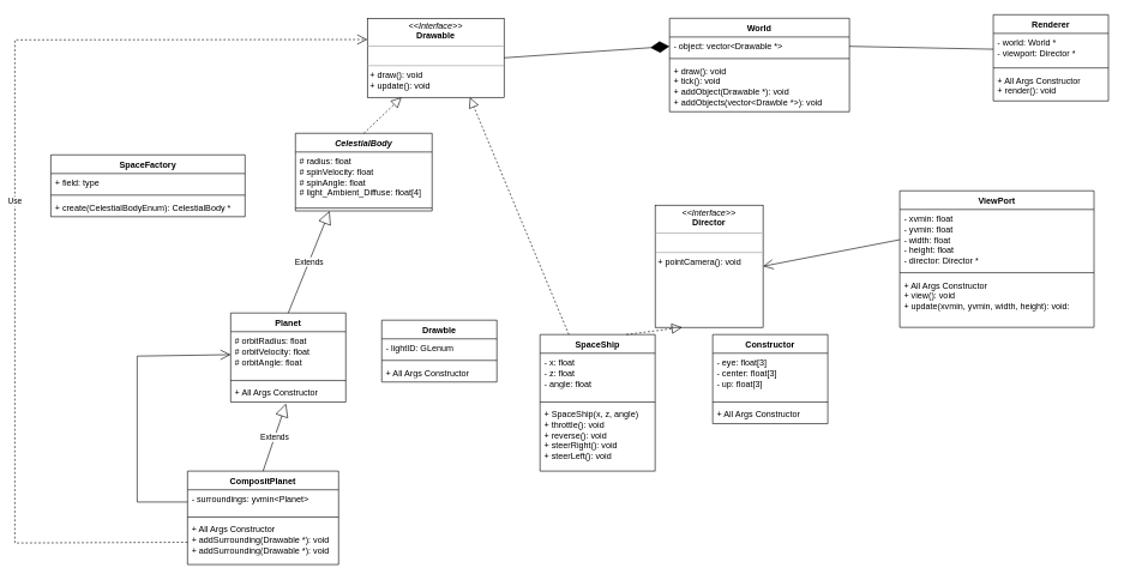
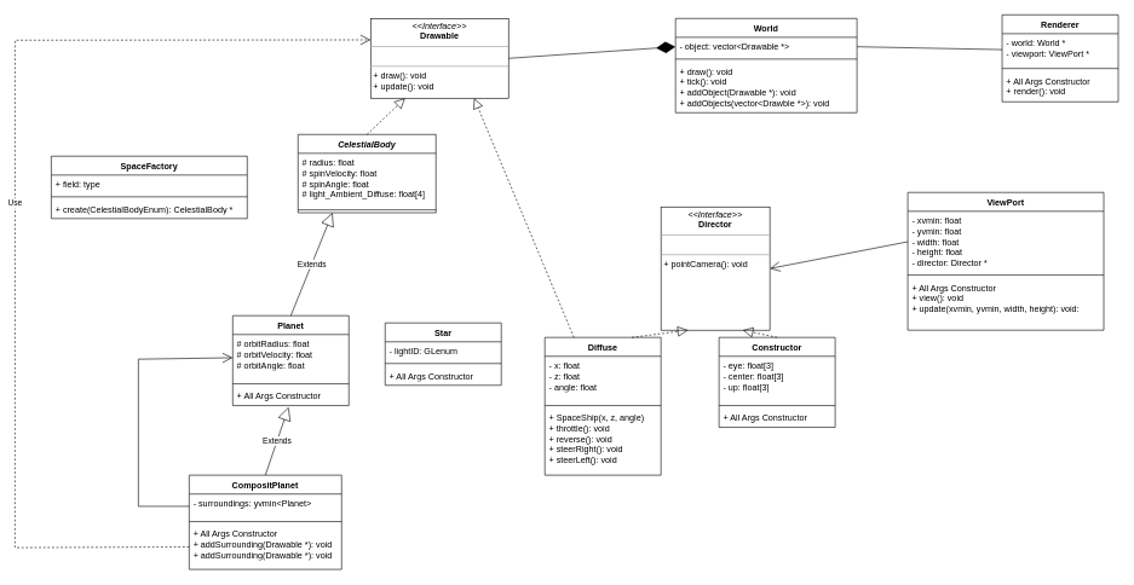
  <mxCell id="0" />
  <mxCell id="1" parent="0" />
  <mxCell id="2" value="&lt;p style=&quot;margin:0px;margin-top:4px;text-align:center;&quot;&gt;&lt;i&gt;&amp;lt;&amp;lt;Interface&amp;gt;&amp;gt;&lt;/i&gt;&lt;br&gt;&lt;b&gt;Drawable&lt;/b&gt;&lt;/p&gt;&lt;hr size=&quot;1&quot;&gt;&lt;p style=&quot;margin:0px;margin-left:4px;&quot;&gt;&lt;br&gt;&lt;/p&gt;&lt;hr size=&quot;1&quot;&gt;&lt;p style=&quot;margin:0px;margin-left:4px;&quot;&gt;+ draw(): void&lt;br&gt;+ update(): void&lt;/p&gt;" style="verticalAlign=top;align=left;overflow=fill;fontSize=12;fontFamily=Helvetica;html=1;whiteSpace=wrap;" vertex="1" parent="1"><mxGeometry x="510" y="25" width="190" height="110" as="geometry" /></mxCell>
  <mxCell id="3" value="&lt;i&gt;CelestialBody&lt;/i&gt;" style="swimlane;fontStyle=1;align=center;verticalAlign=top;childLayout=stackLayout;horizontal=1;startSize=26;horizontalStack=0;resizeParent=1;resizeParentMax=0;resizeLast=0;collapsible=1;marginBottom=0;whiteSpace=wrap;html=1;" vertex="1" parent="1"><mxGeometry x="410" y="185" width="190" height="108" as="geometry" /></mxCell>
  <mxCell id="4" value="# radius: float&lt;br&gt;# spinVelocity: float&lt;br&gt;# spinAngle: float&lt;br&gt;# light_Ambient_Diffuse: float[4]" style="text;strokeColor=none;fillColor=none;align=left;verticalAlign=top;spacingLeft=4;spacingRight=4;overflow=hidden;rotatable=0;points=[[0,0.5],[1,0.5]];portConstraint=eastwest;whiteSpace=wrap;html=1;" vertex="1" parent="3"><mxGeometry y="26" width="190" height="74" as="geometry" /></mxCell>
  <mxCell id="5" value="" style="line;strokeWidth=1;fillColor=none;align=left;verticalAlign=middle;spacingTop=-1;spacingLeft=3;spacingRight=3;rotatable=0;labelPosition=right;points=[];portConstraint=eastwest;strokeColor=inherit;" vertex="1" parent="3"><mxGeometry y="100" width="190" height="8" as="geometry" /></mxCell>
  <mxCell id="6" value="Planet" style="swimlane;fontStyle=1;align=center;verticalAlign=top;childLayout=stackLayout;horizontal=1;startSize=26;horizontalStack=0;resizeParent=1;resizeParentMax=0;resizeLast=0;collapsible=1;marginBottom=0;whiteSpace=wrap;html=1;" vertex="1" parent="1"><mxGeometry x="320" y="435" width="160" height="124" as="geometry" /></mxCell>
  <mxCell id="7" value="# orbitRadius: float&lt;br&gt;# orbitVelocity: float&lt;br&gt;# orbitAngle: float" style="text;strokeColor=none;fillColor=none;align=left;verticalAlign=top;spacingLeft=4;spacingRight=4;overflow=hidden;rotatable=0;points=[[0,0.5],[1,0.5]];portConstraint=eastwest;whiteSpace=wrap;html=1;" vertex="1" parent="6"><mxGeometry y="26" width="160" height="64" as="geometry" /></mxCell>
  <mxCell id="8" value="" style="line;strokeWidth=1;fillColor=none;align=left;verticalAlign=middle;spacingTop=-1;spacingLeft=3;spacingRight=3;rotatable=0;labelPosition=right;points=[];portConstraint=eastwest;strokeColor=inherit;" vertex="1" parent="6"><mxGeometry y="90" width="160" height="8" as="geometry" /></mxCell>
  <mxCell id="9" value="+ All Args Constructor" style="text;strokeColor=none;fillColor=none;align=left;verticalAlign=top;spacingLeft=4;spacingRight=4;overflow=hidden;rotatable=0;points=[[0,0.5],[1,0.5]];portConstraint=eastwest;whiteSpace=wrap;html=1;" vertex="1" parent="6"><mxGeometry y="98" width="160" height="26" as="geometry" /></mxCell>
- <mxCell id="10" value="Drawble" style="swimlane;fontStyle=1;align=center;verticalAlign=top;childLayout=stackLayout;horizontal=1;startSize=26;horizontalStack=0;resizeParent=1;resizeParentMax=0;resizeLast=0;collapsible=1;marginBottom=0;whiteSpace=wrap;html=1;" vertex="1" parent="1"><mxGeometry x="530" y="445" width="160" height="86" as="geometry" /></mxCell>
+ <mxCell id="10" value="Star" style="swimlane;fontStyle=1;align=center;verticalAlign=top;childLayout=stackLayout;horizontal=1;startSize=26;horizontalStack=0;resizeParent=1;resizeParentMax=0;resizeLast=0;collapsible=1;marginBottom=0;whiteSpace=wrap;html=1;" vertex="1" parent="1"><mxGeometry x="530" y="445" width="160" height="86" as="geometry" /></mxCell>
  <mxCell id="11" value="- lightID: GLenum" style="text;strokeColor=none;fillColor=none;align=left;verticalAlign=top;spacingLeft=4;spacingRight=4;overflow=hidden;rotatable=0;points=[[0,0.5],[1,0.5]];portConstraint=eastwest;whiteSpace=wrap;html=1;" vertex="1" parent="10"><mxGeometry y="26" width="160" height="26" as="geometry" /></mxCell>
  <mxCell id="12" value="" style="line;strokeWidth=1;fillColor=none;align=left;verticalAlign=middle;spacingTop=-1;spacingLeft=3;spacingRight=3;rotatable=0;labelPosition=right;points=[];portConstraint=eastwest;strokeColor=inherit;" vertex="1" parent="10"><mxGeometry y="52" width="160" height="8" as="geometry" /></mxCell>
  <mxCell id="13" value="+ All Args Constructor" style="text;strokeColor=none;fillColor=none;align=left;verticalAlign=top;spacingLeft=4;spacingRight=4;overflow=hidden;rotatable=0;points=[[0,0.5],[1,0.5]];portConstraint=eastwest;whiteSpace=wrap;html=1;" vertex="1" parent="10"><mxGeometry y="60" width="160" height="26" as="geometry" /></mxCell>
  <mxCell id="14" value="" style="endArrow=block;dashed=1;endFill=0;endSize=12;html=1;rounded=0;exitX=0.5;exitY=0;exitDx=0;exitDy=0;entryX=0.25;entryY=1;entryDx=0;entryDy=0;" edge="1" parent="1" source="3" target="2"><mxGeometry width="160" relative="1" as="geometry"><mxPoint x="460" y="445" as="sourcePoint" /><mxPoint x="600" y="135" as="targetPoint" /></mxGeometry></mxCell>
  <mxCell id="15" value="Extends" style="endArrow=block;endSize=16;endFill=0;html=1;rounded=0;entryX=0.25;entryY=1;entryDx=0;entryDy=0;exitX=0.5;exitY=0;exitDx=0;exitDy=0;" edge="1" parent="1" source="6" target="3"><mxGeometry width="160" relative="1" as="geometry"><mxPoint x="690" y="315" as="sourcePoint" /><mxPoint x="850" y="315" as="targetPoint" /></mxGeometry></mxCell>
  <mxCell id="16" value="SpaceFactory" style="swimlane;fontStyle=1;align=center;verticalAlign=top;childLayout=stackLayout;horizontal=1;startSize=26;horizontalStack=0;resizeParent=1;resizeParentMax=0;resizeLast=0;collapsible=1;marginBottom=0;whiteSpace=wrap;html=1;" vertex="1" parent="1"><mxGeometry x="70" y="215" width="270" height="86" as="geometry" /></mxCell>
  <mxCell id="17" value="+ field: type" style="text;strokeColor=none;fillColor=none;align=left;verticalAlign=top;spacingLeft=4;spacingRight=4;overflow=hidden;rotatable=0;points=[[0,0.5],[1,0.5]];portConstraint=eastwest;whiteSpace=wrap;html=1;" vertex="1" parent="16"><mxGeometry y="26" width="270" height="26" as="geometry" /></mxCell>
  <mxCell id="18" value="" style="line;strokeWidth=1;fillColor=none;align=left;verticalAlign=middle;spacingTop=-1;spacingLeft=3;spacingRight=3;rotatable=0;labelPosition=right;points=[];portConstraint=eastwest;strokeColor=inherit;" vertex="1" parent="16"><mxGeometry y="52" width="270" height="8" as="geometry" /></mxCell>
  <mxCell id="19" value="+ create(CelestialBodyEnum): CelestialBody *" style="text;strokeColor=none;fillColor=none;align=left;verticalAlign=top;spacingLeft=4;spacingRight=4;overflow=hidden;rotatable=0;points=[[0,0.5],[1,0.5]];portConstraint=eastwest;whiteSpace=wrap;html=1;" vertex="1" parent="16"><mxGeometry y="60" width="270" height="26" as="geometry" /></mxCell>
  <mxCell id="20" value="&lt;p style=&quot;margin:0px;margin-top:4px;text-align:center;&quot;&gt;&lt;i&gt;&amp;lt;&amp;lt;Interface&amp;gt;&amp;gt;&lt;/i&gt;&lt;br&gt;&lt;b&gt;Director&lt;/b&gt;&lt;/p&gt;&lt;hr size=&quot;1&quot;&gt;&lt;p style=&quot;margin:0px;margin-left:4px;&quot;&gt;&lt;br&gt;&lt;/p&gt;&lt;hr size=&quot;1&quot;&gt;&lt;p style=&quot;margin:0px;margin-left:4px;&quot;&gt;+ pointCamera(): void&lt;br&gt;&lt;/p&gt;" style="verticalAlign=top;align=left;overflow=fill;fontSize=12;fontFamily=Helvetica;html=1;whiteSpace=wrap;" vertex="1" parent="1"><mxGeometry x="910" y="285" width="150" height="170" as="geometry" /></mxCell>
  <mxCell id="21" value="CompositPlanet" style="swimlane;fontStyle=1;align=center;verticalAlign=top;childLayout=stackLayout;horizontal=1;startSize=26;horizontalStack=0;resizeParent=1;resizeParentMax=0;resizeLast=0;collapsible=1;marginBottom=0;whiteSpace=wrap;html=1;" vertex="1" parent="1"><mxGeometry x="260" y="655" width="210" height="130" as="geometry" /></mxCell>
  <mxCell id="22" value="- surroundings: yvmin&amp;lt;Planet&amp;gt;" style="text;strokeColor=none;fillColor=none;align=left;verticalAlign=top;spacingLeft=4;spacingRight=4;overflow=hidden;rotatable=0;points=[[0,0.5],[1,0.5]];portConstraint=eastwest;whiteSpace=wrap;html=1;" vertex="1" parent="21"><mxGeometry y="26" width="210" height="34" as="geometry" /></mxCell>
  <mxCell id="23" value="" style="line;strokeWidth=1;fillColor=none;align=left;verticalAlign=middle;spacingTop=-1;spacingLeft=3;spacingRight=3;rotatable=0;labelPosition=right;points=[];portConstraint=eastwest;strokeColor=inherit;" vertex="1" parent="21"><mxGeometry y="60" width="210" height="8" as="geometry" /></mxCell>
  <mxCell id="24" value="+ All Args Constructor&lt;br&gt;+ addSurrounding(Drawable *): void&lt;br&gt;+ addSurrounding(Drawable *): void" style="text;strokeColor=none;fillColor=none;align=left;verticalAlign=top;spacingLeft=4;spacingRight=4;overflow=hidden;rotatable=0;points=[[0,0.5],[1,0.5]];portConstraint=eastwest;whiteSpace=wrap;html=1;" vertex="1" parent="21"><mxGeometry y="68" width="210" height="62" as="geometry" /></mxCell>
  <mxCell id="25" value="Extends" style="endArrow=block;endSize=16;endFill=0;html=1;rounded=0;entryX=0.481;entryY=1.077;entryDx=0;entryDy=0;exitX=0.5;exitY=0;exitDx=0;exitDy=0;entryPerimeter=0;" edge="1" parent="1" source="21" target="9"><mxGeometry width="160" relative="1" as="geometry"><mxPoint x="410" y="445" as="sourcePoint" /><mxPoint x="488" y="303" as="targetPoint" /></mxGeometry></mxCell>
  <mxCell id="26" value="" style="endArrow=open;endFill=1;endSize=12;html=1;rounded=0;exitX=0;exitY=0.5;exitDx=0;exitDy=0;entryX=0;entryY=0.5;entryDx=0;entryDy=0;" edge="1" parent="1" source="22" target="7"><mxGeometry width="160" relative="1" as="geometry"><mxPoint x="400" y="565" as="sourcePoint" /><mxPoint x="560" y="565" as="targetPoint" /><Array as="points"><mxPoint x="190" y="698" /><mxPoint x="190" y="495" /></Array></mxGeometry></mxCell>
  <mxCell id="27" value="Use" style="endArrow=open;endSize=12;dashed=1;html=1;rounded=0;entryX=0;entryY=0.25;entryDx=0;entryDy=0;exitX=0;exitY=0.5;exitDx=0;exitDy=0;" edge="1" parent="1" source="24"><mxGeometry width="160" relative="1" as="geometry"><mxPoint x="230" y="755" as="sourcePoint" /><mxPoint x="510" y="54.5" as="targetPoint" /><Array as="points"><mxPoint x="20" y="755" /><mxPoint x="20" y="55" /></Array></mxGeometry></mxCell>
  <mxCell id="28" value="Constructor" style="swimlane;fontStyle=1;align=center;verticalAlign=top;childLayout=stackLayout;horizontal=1;startSize=26;horizontalStack=0;resizeParent=1;resizeParentMax=0;resizeLast=0;collapsible=1;marginBottom=0;whiteSpace=wrap;html=1;" vertex="1" parent="1"><mxGeometry x="990" y="465" width="160" height="124" as="geometry" /></mxCell>
  <mxCell id="29" value="- eye: float[3]&lt;br&gt;- center: float[3]&lt;br&gt;- up: float[3]" style="text;strokeColor=none;fillColor=none;align=left;verticalAlign=top;spacingLeft=4;spacingRight=4;overflow=hidden;rotatable=0;points=[[0,0.5],[1,0.5]];portConstraint=eastwest;whiteSpace=wrap;html=1;" vertex="1" parent="28"><mxGeometry y="26" width="160" height="64" as="geometry" /></mxCell>
  <mxCell id="30" value="" style="line;strokeWidth=1;fillColor=none;align=left;verticalAlign=middle;spacingTop=-1;spacingLeft=3;spacingRight=3;rotatable=0;labelPosition=right;points=[];portConstraint=eastwest;strokeColor=inherit;" vertex="1" parent="28"><mxGeometry y="90" width="160" height="8" as="geometry" /></mxCell>
  <mxCell id="31" value="+ All Args Constructor" style="text;strokeColor=none;fillColor=none;align=left;verticalAlign=top;spacingLeft=4;spacingRight=4;overflow=hidden;rotatable=0;points=[[0,0.5],[1,0.5]];portConstraint=eastwest;whiteSpace=wrap;html=1;" vertex="1" parent="28"><mxGeometry y="98" width="160" height="26" as="geometry" /></mxCell>
- <mxCell id="32" value="SpaceShip" style="swimlane;fontStyle=1;align=center;verticalAlign=top;childLayout=stackLayout;horizontal=1;startSize=26;horizontalStack=0;resizeParent=1;resizeParentMax=0;resizeLast=0;collapsible=1;marginBottom=0;whiteSpace=wrap;html=1;" vertex="1" parent="1"><mxGeometry x="750" y="465" width="160" height="190" as="geometry" /></mxCell>
+ <mxCell id="32" value="Diffuse" style="swimlane;fontStyle=1;align=center;verticalAlign=top;childLayout=stackLayout;horizontal=1;startSize=26;horizontalStack=0;resizeParent=1;resizeParentMax=0;resizeLast=0;collapsible=1;marginBottom=0;whiteSpace=wrap;html=1;" vertex="1" parent="1"><mxGeometry x="750" y="465" width="160" height="190" as="geometry" /></mxCell>
  <mxCell id="33" value="- x: float&lt;br&gt;- z: float&lt;br&gt;- angle: float" style="text;strokeColor=none;fillColor=none;align=left;verticalAlign=top;spacingLeft=4;spacingRight=4;overflow=hidden;rotatable=0;points=[[0,0.5],[1,0.5]];portConstraint=eastwest;whiteSpace=wrap;html=1;" vertex="1" parent="32"><mxGeometry y="26" width="160" height="64" as="geometry" /></mxCell>
  <mxCell id="34" value="" style="line;strokeWidth=1;fillColor=none;align=left;verticalAlign=middle;spacingTop=-1;spacingLeft=3;spacingRight=3;rotatable=0;labelPosition=right;points=[];portConstraint=eastwest;strokeColor=inherit;" vertex="1" parent="32"><mxGeometry y="90" width="160" height="8" as="geometry" /></mxCell>
  <mxCell id="35" value="+ SpaceShip(x, z, angle)&lt;br&gt;+ throttle(): void&lt;br&gt;+ reverse(): void&lt;br&gt;+ steerRight(): void&lt;br&gt;+ steerLeft(): void" style="text;strokeColor=none;fillColor=none;align=left;verticalAlign=top;spacingLeft=4;spacingRight=4;overflow=hidden;rotatable=0;points=[[0,0.5],[1,0.5]];portConstraint=eastwest;whiteSpace=wrap;html=1;" vertex="1" parent="32"><mxGeometry y="98" width="160" height="92" as="geometry" /></mxCell>
  <mxCell id="36" value="" style="endArrow=block;dashed=1;endFill=0;endSize=12;html=1;rounded=0;entryX=0.75;entryY=1;entryDx=0;entryDy=0;exitX=0.25;exitY=0;exitDx=0;exitDy=0;" edge="1" parent="1" source="32" target="2"><mxGeometry width="160" relative="1" as="geometry"><mxPoint x="480" y="425" as="sourcePoint" /><mxPoint x="640" y="425" as="targetPoint" /></mxGeometry></mxCell>
  <mxCell id="37" value="" style="endArrow=block;dashed=1;endFill=0;endSize=12;html=1;rounded=0;exitX=0.75;exitY=0;exitDx=0;exitDy=0;entryX=0.25;entryY=1;entryDx=0;entryDy=0;" edge="1" parent="1" source="32" target="20"><mxGeometry width="160" relative="1" as="geometry"><mxPoint x="840" y="475" as="sourcePoint" /><mxPoint x="1010" y="385" as="targetPoint" /></mxGeometry></mxCell>
+ <mxCell id="38" value="" style="endArrow=block;dashed=1;endFill=0;endSize=12;html=1;rounded=0;entryX=0.75;entryY=1;entryDx=0;entryDy=0;exitX=0.5;exitY=0;exitDx=0;exitDy=0;" edge="1" parent="1" source="28" target="20"><mxGeometry width="160" relative="1" as="geometry"><mxPoint x="850" y="485" as="sourcePoint" /><mxPoint x="603" y="355" as="targetPoint" /></mxGeometry></mxCell>
  <mxCell id="39" value="ViewPort" style="swimlane;fontStyle=1;align=center;verticalAlign=top;childLayout=stackLayout;horizontal=1;startSize=26;horizontalStack=0;resizeParent=1;resizeParentMax=0;resizeLast=0;collapsible=1;marginBottom=0;whiteSpace=wrap;html=1;" vertex="1" parent="1"><mxGeometry x="1250" y="265" width="270" height="190" as="geometry" /></mxCell>
  <mxCell id="40" value="- xvmin: float&lt;br&gt;- yvmin: float&lt;br&gt;- width: float&lt;br&gt;- height: float&lt;br&gt;- director: Director *" style="text;strokeColor=none;fillColor=none;align=left;verticalAlign=top;spacingLeft=4;spacingRight=4;overflow=hidden;rotatable=0;points=[[0,0.5],[1,0.5]];portConstraint=eastwest;whiteSpace=wrap;html=1;" vertex="1" parent="39"><mxGeometry y="26" width="270" height="84" as="geometry" /></mxCell>
  <mxCell id="41" value="" style="line;strokeWidth=1;fillColor=none;align=left;verticalAlign=middle;spacingTop=-1;spacingLeft=3;spacingRight=3;rotatable=0;labelPosition=right;points=[];portConstraint=eastwest;strokeColor=inherit;" vertex="1" parent="39"><mxGeometry y="110" width="270" height="8" as="geometry" /></mxCell>
  <mxCell id="42" value="+ All Args Constructor&lt;br&gt;+ view(): void&lt;br&gt;+ update(xvmin, yvmin, width, height): void:&amp;nbsp;" style="text;strokeColor=none;fillColor=none;align=left;verticalAlign=top;spacingLeft=4;spacingRight=4;overflow=hidden;rotatable=0;points=[[0,0.5],[1,0.5]];portConstraint=eastwest;whiteSpace=wrap;html=1;" vertex="1" parent="39"><mxGeometry y="118" width="270" height="72" as="geometry" /></mxCell>
  <mxCell id="43" value="" style="endArrow=open;endFill=1;endSize=12;html=1;rounded=0;entryX=1;entryY=0.5;entryDx=0;entryDy=0;exitX=0;exitY=0.5;exitDx=0;exitDy=0;" edge="1" parent="1" source="40" target="20"><mxGeometry width="160" relative="1" as="geometry"><mxPoint x="830" y="525" as="sourcePoint" /><mxPoint x="990" y="525" as="targetPoint" /></mxGeometry></mxCell>
  <mxCell id="44" value="World" style="swimlane;fontStyle=1;align=center;verticalAlign=top;childLayout=stackLayout;horizontal=1;startSize=26;horizontalStack=0;resizeParent=1;resizeParentMax=0;resizeLast=0;collapsible=1;marginBottom=0;whiteSpace=wrap;html=1;" vertex="1" parent="1"><mxGeometry x="930" y="25" width="250" height="130" as="geometry" /></mxCell>
  <mxCell id="45" value="- object: vector&amp;lt;Drawable *&amp;gt;" style="text;strokeColor=none;fillColor=none;align=left;verticalAlign=top;spacingLeft=4;spacingRight=4;overflow=hidden;rotatable=0;points=[[0,0.5],[1,0.5]];portConstraint=eastwest;whiteSpace=wrap;html=1;" vertex="1" parent="44"><mxGeometry y="26" width="250" height="26" as="geometry" /></mxCell>
  <mxCell id="46" value="" style="line;strokeWidth=1;fillColor=none;align=left;verticalAlign=middle;spacingTop=-1;spacingLeft=3;spacingRight=3;rotatable=0;labelPosition=right;points=[];portConstraint=eastwest;strokeColor=inherit;" vertex="1" parent="44"><mxGeometry y="52" width="250" height="8" as="geometry" /></mxCell>
  <mxCell id="47" value="+ draw(): void&lt;br&gt;+ tick(): void&lt;br&gt;+ addObject(Drawable *): void&lt;br&gt;+ addObjects(vector&amp;lt;Drawble *&amp;gt;): void" style="text;strokeColor=none;fillColor=none;align=left;verticalAlign=top;spacingLeft=4;spacingRight=4;overflow=hidden;rotatable=0;points=[[0,0.5],[1,0.5]];portConstraint=eastwest;whiteSpace=wrap;html=1;" vertex="1" parent="44"><mxGeometry y="60" width="250" height="70" as="geometry" /></mxCell>
  <mxCell id="48" value="" style="endArrow=diamondThin;endFill=1;endSize=24;html=1;rounded=0;entryX=0;entryY=0.5;entryDx=0;entryDy=0;exitX=1;exitY=0.5;exitDx=0;exitDy=0;" edge="1" parent="1" source="2" target="45"><mxGeometry width="160" relative="1" as="geometry"><mxPoint x="900" y="295" as="sourcePoint" /><mxPoint x="1060" y="295" as="targetPoint" /></mxGeometry></mxCell>
  <mxCell id="49" value="Renderer" style="swimlane;fontStyle=1;align=center;verticalAlign=top;childLayout=stackLayout;horizontal=1;startSize=26;horizontalStack=0;resizeParent=1;resizeParentMax=0;resizeLast=0;collapsible=1;marginBottom=0;whiteSpace=wrap;html=1;" vertex="1" parent="1"><mxGeometry x="1380" y="20" width="160" height="120" as="geometry" /></mxCell>
- <mxCell id="50" value="- world: World *&lt;br&gt;- viewport: Director *" style="text;strokeColor=none;fillColor=none;align=left;verticalAlign=top;spacingLeft=4;spacingRight=4;overflow=hidden;rotatable=0;points=[[0,0.5],[1,0.5]];portConstraint=eastwest;whiteSpace=wrap;html=1;" vertex="1" parent="49"><mxGeometry y="26" width="160" height="44" as="geometry" /></mxCell>
+ <mxCell id="50" value="- world: World *&lt;br&gt;- viewport: ViewPort *" style="text;strokeColor=none;fillColor=none;align=left;verticalAlign=top;spacingLeft=4;spacingRight=4;overflow=hidden;rotatable=0;points=[[0,0.5],[1,0.5]];portConstraint=eastwest;whiteSpace=wrap;html=1;" vertex="1" parent="49"><mxGeometry y="26" width="160" height="44" as="geometry" /></mxCell>
  <mxCell id="51" value="" style="line;strokeWidth=1;fillColor=none;align=left;verticalAlign=middle;spacingTop=-1;spacingLeft=3;spacingRight=3;rotatable=0;labelPosition=right;points=[];portConstraint=eastwest;strokeColor=inherit;" vertex="1" parent="49"><mxGeometry y="70" width="160" height="8" as="geometry" /></mxCell>
  <mxCell id="52" value="+ All Args Constructor&lt;br&gt;+ render(): void" style="text;strokeColor=none;fillColor=none;align=left;verticalAlign=top;spacingLeft=4;spacingRight=4;overflow=hidden;rotatable=0;points=[[0,0.5],[1,0.5]];portConstraint=eastwest;whiteSpace=wrap;html=1;" vertex="1" parent="49"><mxGeometry y="78" width="160" height="42" as="geometry" /></mxCell>
  <mxCell id="53" value="" style="endArrow=none;endFill=1;endSize=12;html=1;rounded=0;entryX=1;entryY=0.5;entryDx=0;entryDy=0;exitX=0;exitY=0.5;exitDx=0;exitDy=0;" edge="1" parent="1" source="50" target="45"><mxGeometry width="160" relative="1" as="geometry"><mxPoint x="1130" y="235" as="sourcePoint" /><mxPoint x="1290" y="235" as="targetPoint" /></mxGeometry></mxCell>
